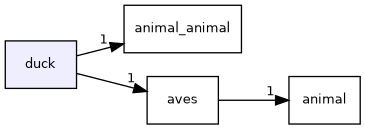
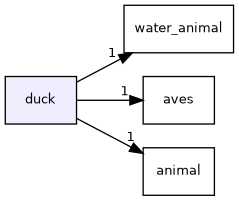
  digraph {
    compound=true
    rankdir=LR
    node [fontname=Helvetica fontsize=10 shape=box]
    edge [headlabel=1 labeldistance=1.5 labelfontname=Helvetica labelfontsize=10]
    n1 [fillcolor="#eeeeff" label=duck pencolor=black style=filled]
-   n2 [label=animal_animal]
+   n2 [label=water_animal]
    n3 [label=aves]
    n4 [label=animal]
    n1 -> n2
    n1 -> n3
-   n3 -> n4
+   n1 -> n4
  }
